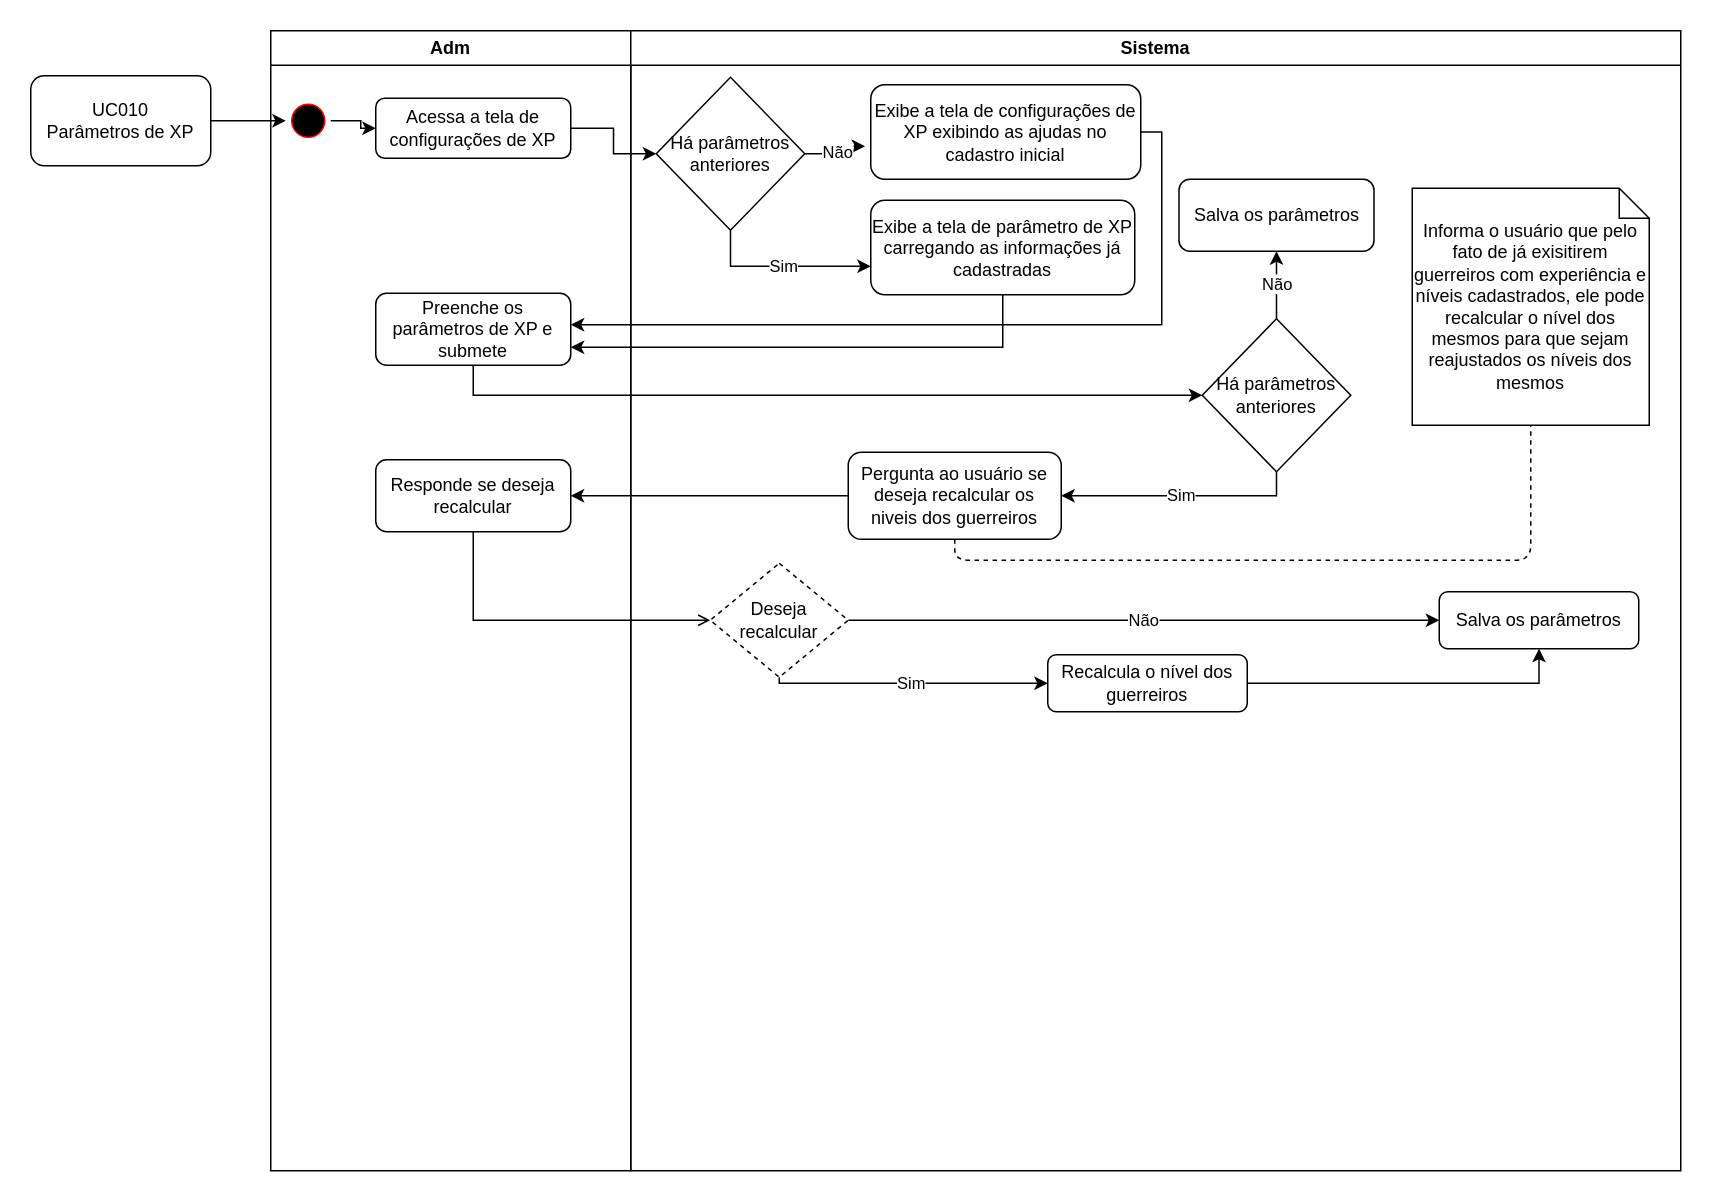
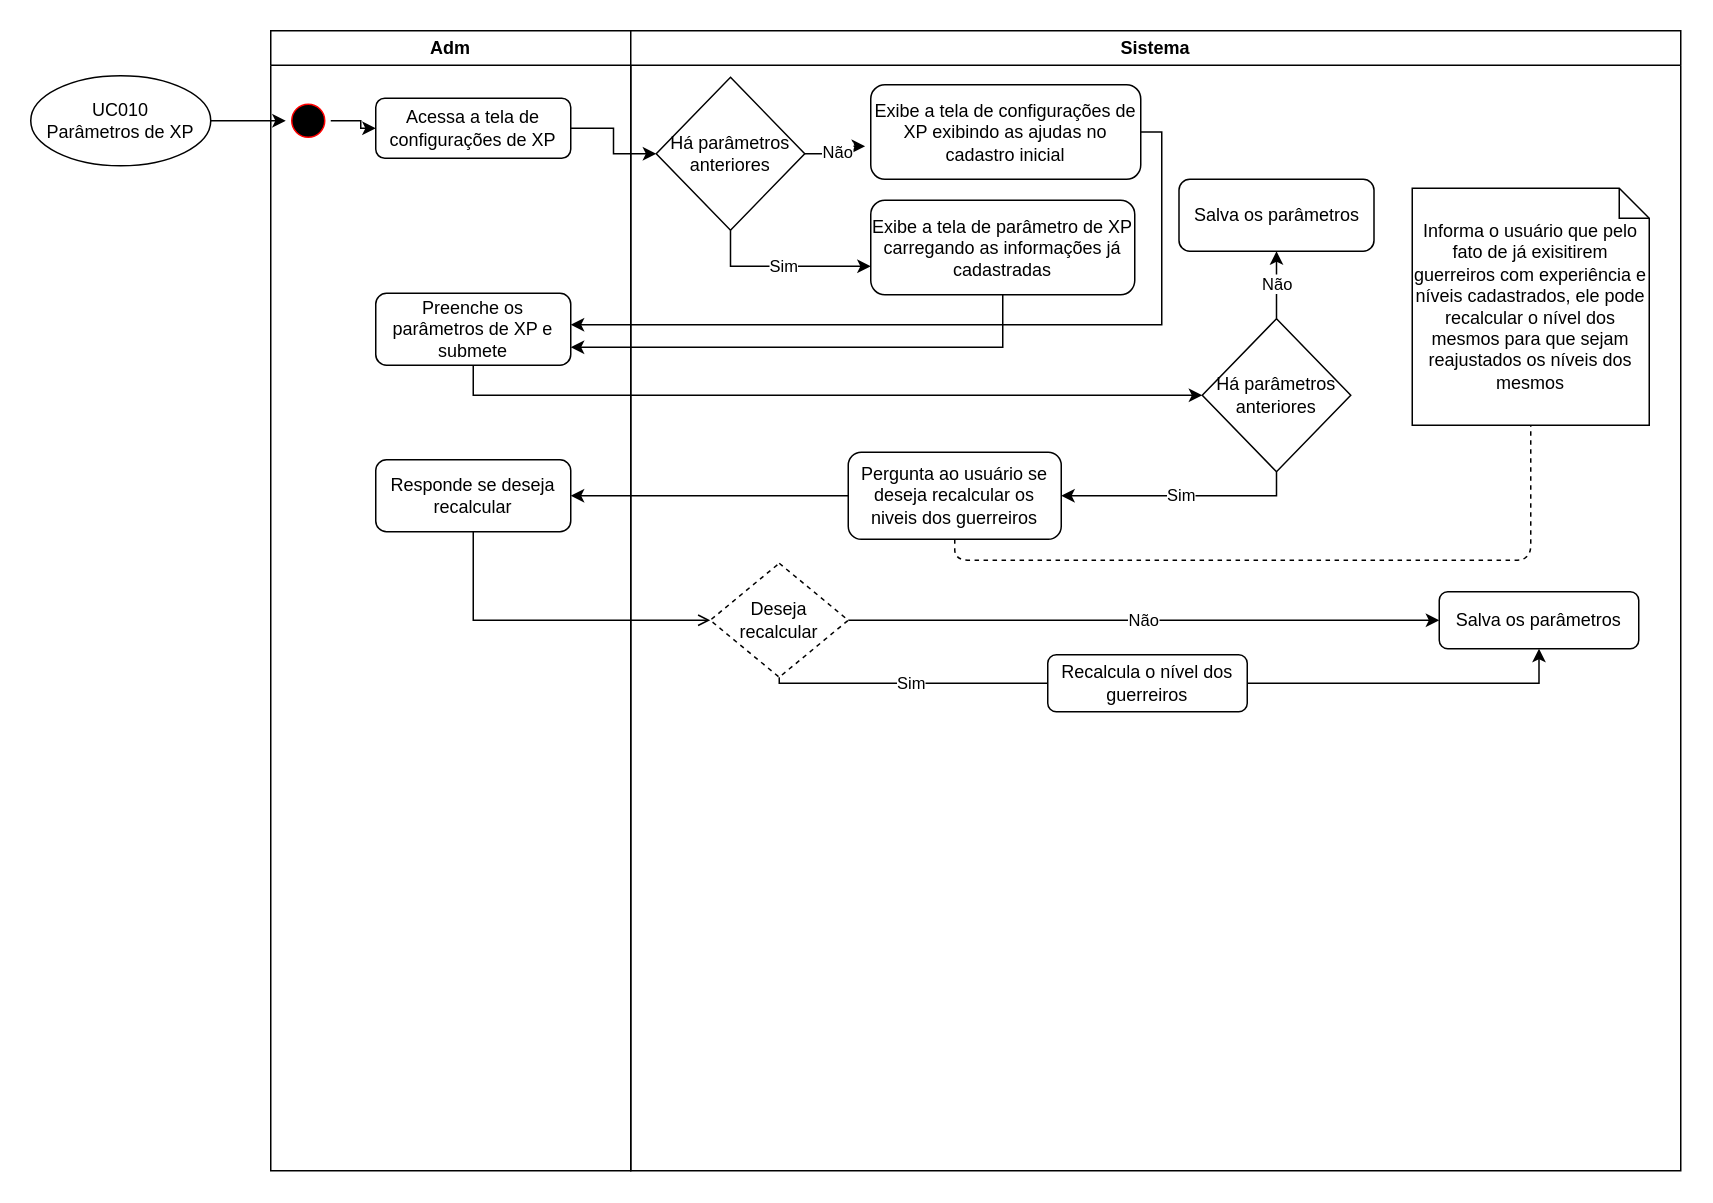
  <mxCell id="0" />
  <mxCell id="1" parent="0" />
  <mxCell id="2" value="Adm" style="swimlane;whiteSpace=wrap" parent="1" vertex="1"><mxGeometry x="180" y="20" width="240" height="760" as="geometry" /></mxCell>
  <mxCell id="3" style="edgeStyle=orthogonalEdgeStyle;rounded=0;orthogonalLoop=1;jettySize=auto;html=1;" parent="2" source="4" target="5" edge="1"><mxGeometry relative="1" as="geometry" /></mxCell>
  <mxCell id="4" value="" style="ellipse;shape=startState;fillColor=#000000;strokeColor=#ff0000;" parent="2" vertex="1"><mxGeometry x="10" y="45" width="30" height="30" as="geometry" /></mxCell>
  <mxCell id="5" value="Acessa a tela de configurações de XP" style="rounded=1;whiteSpace=wrap;html=1;" parent="2" vertex="1"><mxGeometry x="70" y="45" width="130" height="40" as="geometry" /></mxCell>
  <mxCell id="6" value="Preenche os parâmetros de XP e submete" style="rounded=1;whiteSpace=wrap;html=1;" parent="2" vertex="1"><mxGeometry x="70" y="175" width="130" height="48" as="geometry" /></mxCell>
  <mxCell id="7" value="Responde se deseja recalcular" style="rounded=1;whiteSpace=wrap;html=1;" parent="2" vertex="1"><mxGeometry x="70" y="286" width="130" height="48" as="geometry" /></mxCell>
  <mxCell id="8" value="Sistema" style="swimlane;whiteSpace=wrap" parent="1" vertex="1"><mxGeometry x="420" y="20" width="700" height="760" as="geometry" /></mxCell>
  <mxCell id="9" value="Não" style="edgeStyle=orthogonalEdgeStyle;rounded=0;orthogonalLoop=1;jettySize=auto;html=1;entryX=-0.021;entryY=0.651;entryDx=0;entryDy=0;entryPerimeter=0;" parent="8" source="11" target="12" edge="1"><mxGeometry relative="1" as="geometry"><mxPoint x="319" y="74.5" as="targetPoint" /></mxGeometry></mxCell>
  <mxCell id="10" value="Sim" style="edgeStyle=orthogonalEdgeStyle;rounded=0;orthogonalLoop=1;jettySize=auto;html=1;exitX=0.5;exitY=1;exitDx=0;exitDy=0;" parent="8" source="11" target="13" edge="1"><mxGeometry relative="1" as="geometry"><Array as="points"><mxPoint x="67" y="157" /></Array></mxGeometry></mxCell>
  <mxCell id="11" value="Há parâmetros anteriores" style="rhombus;whiteSpace=wrap;html=1;" parent="8" vertex="1"><mxGeometry x="17" y="31" width="99" height="102" as="geometry" /></mxCell>
  <mxCell id="12" value="Exibe a tela de configurações de XP exibindo as ajudas no cadastro inicial" style="rounded=1;whiteSpace=wrap;html=1;" parent="8" vertex="1"><mxGeometry x="160" y="36" width="180" height="63" as="geometry" /></mxCell>
  <mxCell id="13" value="Exibe a tela de parâmetro de XP carregando as informações já cadastradas" style="rounded=1;whiteSpace=wrap;html=1;" parent="8" vertex="1"><mxGeometry x="160" y="113" width="176" height="63" as="geometry" /></mxCell>
  <mxCell id="14" value="Salva os parâmetros" style="rounded=1;whiteSpace=wrap;html=1;" parent="8" vertex="1"><mxGeometry x="365.5" y="99" width="130" height="48" as="geometry" /></mxCell>
  <mxCell id="15" value="Não" style="edgeStyle=orthogonalEdgeStyle;rounded=0;orthogonalLoop=1;jettySize=auto;html=1;" parent="8" source="17" target="14" edge="1"><mxGeometry relative="1" as="geometry" /></mxCell>
  <mxCell id="16" value="Sim" style="edgeStyle=orthogonalEdgeStyle;rounded=0;orthogonalLoop=1;jettySize=auto;html=1;exitX=0.5;exitY=1;exitDx=0;exitDy=0;" parent="8" source="17" target="18" edge="1"><mxGeometry relative="1" as="geometry"><mxPoint x="431" y="300" as="sourcePoint" /><Array as="points"><mxPoint x="431" y="310" /></Array></mxGeometry></mxCell>
  <mxCell id="17" value="Há parâmetros anteriores" style="rhombus;whiteSpace=wrap;html=1;" parent="8" vertex="1"><mxGeometry x="381" y="192" width="99" height="102" as="geometry" /></mxCell>
  <mxCell id="18" value="Pergunta ao usuário se deseja recalcular os niveis dos guerreiros" style="rounded=1;whiteSpace=wrap;html=1;" parent="8" vertex="1"><mxGeometry x="145" y="281" width="142" height="58" as="geometry" /></mxCell>
  <mxCell id="19" value="Informa o usuário que pelo fato de já exisitirem guerreiros com experiência e níveis cadastrados, ele pode recalcular o nível dos mesmos para que sejam reajustados os níveis dos mesmos" style="shape=note;size=20;whiteSpace=wrap;html=1;" parent="8" vertex="1"><mxGeometry x="521" y="105" width="158" height="158" as="geometry" /></mxCell>
  <mxCell id="20" value="" style="endArrow=none;dashed=1;html=1;entryX=0.5;entryY=1;entryDx=0;entryDy=0;entryPerimeter=0;exitX=0.5;exitY=1;exitDx=0;exitDy=0;" parent="8" source="18" target="19" edge="1"><mxGeometry width="50" height="50" relative="1" as="geometry"><mxPoint x="118" y="383" as="sourcePoint" /><mxPoint x="168" y="333" as="targetPoint" /><Array as="points"><mxPoint x="216" y="353" /><mxPoint x="600" y="353" /></Array></mxGeometry></mxCell>
  <mxCell id="21" value="Não" style="edgeStyle=orthogonalEdgeStyle;rounded=0;orthogonalLoop=1;jettySize=auto;html=1;entryX=0;entryY=0.5;entryDx=0;entryDy=0;" parent="8" source="23" target="24" edge="1"><mxGeometry relative="1" as="geometry" /></mxCell>
- <mxCell id="22" value="Sim" style="edgeStyle=orthogonalEdgeStyle;rounded=0;orthogonalLoop=1;jettySize=auto;html=1;entryX=0;entryY=0.5;entryDx=0;entryDy=0;exitX=0.5;exitY=1;exitDx=0;exitDy=0;" parent="8" source="23" target="26" edge="1"><mxGeometry relative="1" as="geometry"><Array as="points"><mxPoint x="99" y="435" /></Array></mxGeometry></mxCell>
+ <mxCell id="22" value="Sim" style="edgeStyle=orthogonalEdgeStyle;rounded=0;orthogonalLoop=1;jettySize=auto;html=1;entryX=0;entryY=0.5;entryDx=0;entryDy=0;exitX=0.5;exitY=1;exitDx=0;exitDy=0;endArrow=none;" parent="8" source="23" target="26" edge="1"><mxGeometry relative="1" as="geometry"><Array as="points"><mxPoint x="99" y="435" /></Array></mxGeometry></mxCell>
  <mxCell id="23" value="Deseja recalcular" style="rhombus;whiteSpace=wrap;html=1;dashed=1;" parent="8" vertex="1"><mxGeometry x="53" y="355" width="92" height="76" as="geometry" /></mxCell>
  <mxCell id="24" value="Salva os parâmetros" style="rounded=1;whiteSpace=wrap;html=1;" parent="8" vertex="1"><mxGeometry x="539" y="374" width="133" height="38" as="geometry" /></mxCell>
  <mxCell id="25" style="edgeStyle=orthogonalEdgeStyle;rounded=0;orthogonalLoop=1;jettySize=auto;html=1;entryX=0.5;entryY=1;entryDx=0;entryDy=0;" parent="8" source="26" target="24" edge="1"><mxGeometry relative="1" as="geometry" /></mxCell>
  <mxCell id="26" value="Recalcula o nível dos guerreiros" style="rounded=1;whiteSpace=wrap;html=1;" parent="8" vertex="1"><mxGeometry x="278" y="416" width="133" height="38" as="geometry" /></mxCell>
  <mxCell id="27" style="edgeStyle=orthogonalEdgeStyle;rounded=0;orthogonalLoop=1;jettySize=auto;html=1;" parent="1" source="28" target="4" edge="1"><mxGeometry relative="1" as="geometry" /></mxCell>
- <mxCell id="28" value="UC010&lt;br&gt;Parâmetros de XP" style="rounded=1;whiteSpace=wrap;html=1;" parent="1" vertex="1"><mxGeometry x="20" y="50" width="120" height="60" as="geometry" /></mxCell>
+ <mxCell id="28" value="UC010&lt;br&gt;Parâmetros de XP" style="ellipse;whiteSpace=wrap;html=1;" parent="1" vertex="1"><mxGeometry x="20" y="50" width="120" height="60" as="geometry" /></mxCell>
  <mxCell id="29" style="edgeStyle=orthogonalEdgeStyle;rounded=0;orthogonalLoop=1;jettySize=auto;html=1;" parent="1" source="5" target="11" edge="1"><mxGeometry relative="1" as="geometry" /></mxCell>
  <mxCell id="30" style="edgeStyle=orthogonalEdgeStyle;rounded=0;orthogonalLoop=1;jettySize=auto;html=1;" parent="1" source="12" edge="1"><mxGeometry relative="1" as="geometry"><mxPoint x="380" y="216" as="targetPoint" /><Array as="points"><mxPoint x="774" y="88" /><mxPoint x="774" y="216" /></Array></mxGeometry></mxCell>
  <mxCell id="31" style="edgeStyle=orthogonalEdgeStyle;rounded=0;orthogonalLoop=1;jettySize=auto;html=1;entryX=0;entryY=0.5;entryDx=0;entryDy=0;exitX=0.5;exitY=1;exitDx=0;exitDy=0;" parent="1" source="6" target="17" edge="1"><mxGeometry relative="1" as="geometry" /></mxCell>
  <mxCell id="32" style="edgeStyle=orthogonalEdgeStyle;rounded=0;orthogonalLoop=1;jettySize=auto;html=1;entryX=1;entryY=0.75;entryDx=0;entryDy=0;" parent="1" source="13" target="6" edge="1"><mxGeometry relative="1" as="geometry"><Array as="points"><mxPoint x="668" y="231" /></Array></mxGeometry></mxCell>
  <mxCell id="33" style="edgeStyle=orthogonalEdgeStyle;rounded=0;orthogonalLoop=1;jettySize=auto;html=1;" parent="1" source="18" target="7" edge="1"><mxGeometry relative="1" as="geometry" /></mxCell>
  <mxCell id="34" style="edgeStyle=orthogonalEdgeStyle;rounded=0;orthogonalLoop=1;jettySize=auto;html=1;entryX=0;entryY=0.5;entryDx=0;entryDy=0;exitX=0.5;exitY=1;exitDx=0;exitDy=0;endArrow=open;" parent="1" source="7" target="23" edge="1"><mxGeometry relative="1" as="geometry" /></mxCell>
